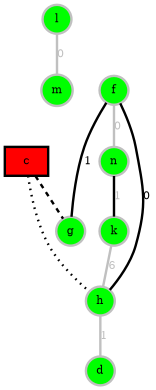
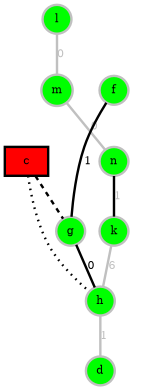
  graph {
    fixedsize=true
    splines=true
    node [color=grey fillcolor=green penwidth=3 shape=circle style=filled]
    edge [color=black fontcolor=grey penwidth=3]
    c [color=black fillcolor=red shape=box]
    g
    h
    d
    k
    l
    m
    n
    f
    c -- g [style=dashed]
    c -- h [style=dotted]
-   f -- h [fontcolor=black label=0]
+   g -- h [fontcolor=black label=0]
    h -- d [color=grey label=1]
    k -- h [color=grey label=6]
    l -- m [color=grey label=0]
-   f -- n [color=grey label=0]
+   m -- n [color=grey label=0]
    n -- k [label=1]
    f -- g [fontcolor=black label=1]
  }
